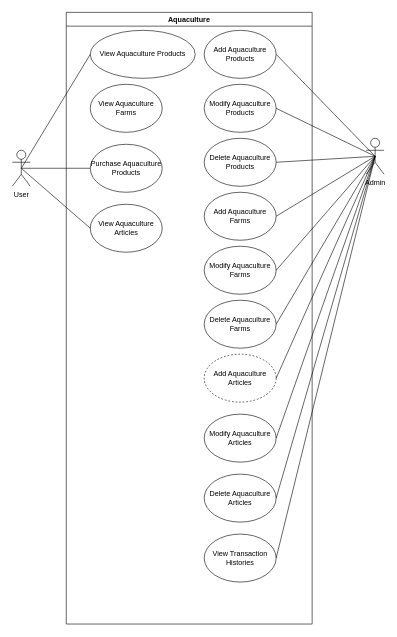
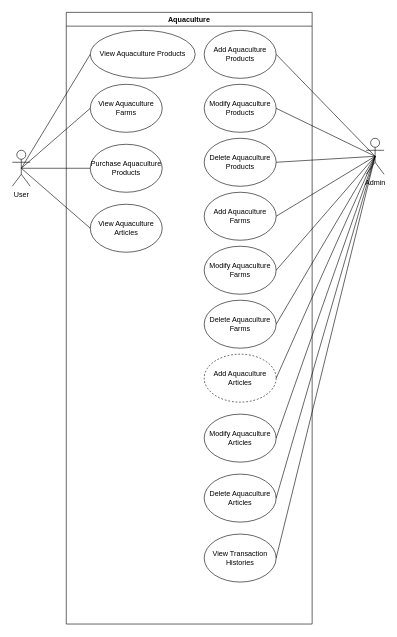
  <mxCell id="0" />
  <mxCell id="1" parent="0" />
  <mxCell id="2" value="Aquaculture" style="swimlane;whiteSpace=wrap;html=1;" parent="1" vertex="1"><mxGeometry x="110" y="20" width="410" height="1020" as="geometry" /></mxCell>
  <mxCell id="3" value="View Aquaculture Products" style="ellipse;whiteSpace=wrap;html=1;" vertex="1" parent="2"><mxGeometry x="40" y="30" width="175" height="80" as="geometry" /></mxCell>
  <mxCell id="4" value="View Aquaculture Farms" style="ellipse;whiteSpace=wrap;html=1;" vertex="1" parent="2"><mxGeometry x="40" y="120" width="120" height="80" as="geometry" /></mxCell>
  <mxCell id="5" value="Purchase Aquaculture Products" style="ellipse;whiteSpace=wrap;html=1;" vertex="1" parent="2"><mxGeometry x="40" y="220" width="120" height="80" as="geometry" /></mxCell>
  <mxCell id="6" value="View Aquaculture Articles" style="ellipse;whiteSpace=wrap;html=1;" vertex="1" parent="2"><mxGeometry x="40" y="320" width="120" height="80" as="geometry" /></mxCell>
  <mxCell id="7" value="Add Aquaculture Products" style="ellipse;whiteSpace=wrap;html=1;" vertex="1" parent="2"><mxGeometry x="230" y="30" width="120" height="80" as="geometry" /></mxCell>
  <mxCell id="8" value="Modify Aquaculture Products" style="ellipse;whiteSpace=wrap;html=1;" vertex="1" parent="2"><mxGeometry x="230" y="120" width="120" height="80" as="geometry" /></mxCell>
  <mxCell id="9" value="Delete Aquaculture Products" style="ellipse;whiteSpace=wrap;html=1;" vertex="1" parent="2"><mxGeometry x="230" y="210" width="120" height="80" as="geometry" /></mxCell>
  <mxCell id="10" value="Add Aquaculture Farms" style="ellipse;whiteSpace=wrap;html=1;" vertex="1" parent="2"><mxGeometry x="230" y="300" width="120" height="80" as="geometry" /></mxCell>
  <mxCell id="11" value="Modify Aquaculture Farms" style="ellipse;whiteSpace=wrap;html=1;" vertex="1" parent="2"><mxGeometry x="230" y="390" width="120" height="80" as="geometry" /></mxCell>
  <mxCell id="12" value="Delete Aquaculture Farms" style="ellipse;whiteSpace=wrap;html=1;" vertex="1" parent="2"><mxGeometry x="230" y="480" width="120" height="80" as="geometry" /></mxCell>
  <mxCell id="13" value="Add Aquaculture Articles" style="ellipse;whiteSpace=wrap;html=1;dashed=1;" vertex="1" parent="2"><mxGeometry x="230" y="570" width="120" height="80" as="geometry" /></mxCell>
  <mxCell id="14" value="Modify Aquaculture Articles" style="ellipse;whiteSpace=wrap;html=1;" vertex="1" parent="2"><mxGeometry x="230" y="670" width="120" height="80" as="geometry" /></mxCell>
  <mxCell id="15" value="Delete Aquaculture Articles" style="ellipse;whiteSpace=wrap;html=1;" vertex="1" parent="2"><mxGeometry x="230" y="770" width="120" height="80" as="geometry" /></mxCell>
  <mxCell id="16" value="View Transaction Histories" style="ellipse;whiteSpace=wrap;html=1;" vertex="1" parent="2"><mxGeometry x="230" y="870" width="120" height="80" as="geometry" /></mxCell>
  <mxCell id="17" value="User" style="shape=umlActor;verticalLabelPosition=bottom;verticalAlign=top;html=1;outlineConnect=0;" parent="1" vertex="1"><mxGeometry x="20" y="250" width="30" height="60" as="geometry" /></mxCell>
  <mxCell id="18" value="Admin" style="shape=umlActor;verticalLabelPosition=bottom;verticalAlign=top;html=1;outlineConnect=0;" parent="1" vertex="1"><mxGeometry x="610" y="230" width="30" height="60" as="geometry" /></mxCell>
  <mxCell id="19" value="" style="endArrow=none;html=1;rounded=0;entryX=0.5;entryY=0.5;entryDx=0;entryDy=0;entryPerimeter=0;exitX=1;exitY=0.5;exitDx=0;exitDy=0;" parent="1" source="8" target="18" edge="1"><mxGeometry width="50" height="50" relative="1" as="geometry"><mxPoint x="480" y="170" as="sourcePoint" /><mxPoint x="320" y="340" as="targetPoint" /><Array as="points" /></mxGeometry></mxCell>
  <mxCell id="20" value="" style="endArrow=none;html=1;rounded=0;entryX=0.5;entryY=0.5;entryDx=0;entryDy=0;entryPerimeter=0;exitX=1;exitY=0.5;exitDx=0;exitDy=0;" parent="1" source="9" target="18" edge="1"><mxGeometry width="50" height="50" relative="1" as="geometry"><mxPoint x="480" y="250" as="sourcePoint" /><mxPoint x="320" y="340" as="targetPoint" /></mxGeometry></mxCell>
  <mxCell id="21" value="" style="endArrow=none;html=1;rounded=0;entryX=0.5;entryY=0.5;entryDx=0;entryDy=0;entryPerimeter=0;exitX=1;exitY=0.5;exitDx=0;exitDy=0;" parent="1" source="10" target="18" edge="1"><mxGeometry width="50" height="50" relative="1" as="geometry"><mxPoint x="460" y="320" as="sourcePoint" /><mxPoint x="320" y="340" as="targetPoint" /></mxGeometry></mxCell>
  <mxCell id="22" value="" style="endArrow=none;html=1;rounded=0;entryX=0.5;entryY=0.5;entryDx=0;entryDy=0;entryPerimeter=0;exitX=1;exitY=0.5;exitDx=0;exitDy=0;" parent="1" source="11" target="18" edge="1"><mxGeometry width="50" height="50" relative="1" as="geometry"><mxPoint x="460" y="390" as="sourcePoint" /><mxPoint x="320" y="340" as="targetPoint" /></mxGeometry></mxCell>
  <mxCell id="23" value="" style="endArrow=none;html=1;rounded=0;entryX=0.5;entryY=0.5;entryDx=0;entryDy=0;entryPerimeter=0;exitX=1;exitY=0.5;exitDx=0;exitDy=0;" parent="1" source="12" target="18" edge="1"><mxGeometry width="50" height="50" relative="1" as="geometry"><mxPoint x="470" y="500" as="sourcePoint" /><mxPoint x="320" y="340" as="targetPoint" /></mxGeometry></mxCell>
  <mxCell id="24" value="" style="endArrow=none;html=1;rounded=0;entryX=0.5;entryY=0.5;entryDx=0;entryDy=0;entryPerimeter=0;exitX=1;exitY=0.5;exitDx=0;exitDy=0;" parent="1" source="13" target="18" edge="1"><mxGeometry width="50" height="50" relative="1" as="geometry"><mxPoint x="470" y="540" as="sourcePoint" /><mxPoint x="320" y="510" as="targetPoint" /></mxGeometry></mxCell>
  <mxCell id="25" value="" style="endArrow=none;html=1;rounded=0;entryX=0.5;entryY=0.5;entryDx=0;entryDy=0;entryPerimeter=0;exitX=1;exitY=0.5;exitDx=0;exitDy=0;" parent="1" source="14" target="18" edge="1"><mxGeometry width="50" height="50" relative="1" as="geometry"><mxPoint x="460" y="600" as="sourcePoint" /><mxPoint x="320" y="510" as="targetPoint" /></mxGeometry></mxCell>
  <mxCell id="26" value="" style="endArrow=none;html=1;rounded=0;exitX=0.5;exitY=0.5;exitDx=0;exitDy=0;exitPerimeter=0;entryX=0;entryY=0.5;entryDx=0;entryDy=0;" parent="1" source="17" target="3" edge="1"><mxGeometry width="50" height="50" relative="1" as="geometry"><mxPoint x="270" y="310" as="sourcePoint" /><mxPoint x="160" y="100" as="targetPoint" /></mxGeometry></mxCell>
+ <mxCell id="27" value="" style="endArrow=none;html=1;rounded=0;exitX=0.5;exitY=0.5;exitDx=0;exitDy=0;exitPerimeter=0;entryX=0;entryY=0.5;entryDx=0;entryDy=0;" parent="1" source="17" target="4" edge="1"><mxGeometry width="50" height="50" relative="1" as="geometry"><mxPoint x="270" y="310" as="sourcePoint" /><mxPoint x="160" y="180" as="targetPoint" /></mxGeometry></mxCell>
  <mxCell id="28" value="" style="endArrow=none;html=1;rounded=0;entryX=0;entryY=0.5;entryDx=0;entryDy=0;exitX=0.5;exitY=0.5;exitDx=0;exitDy=0;exitPerimeter=0;" parent="1" source="17" target="5" edge="1"><mxGeometry width="50" height="50" relative="1" as="geometry"><mxPoint x="60" y="210" as="sourcePoint" /><mxPoint x="170" y="250" as="targetPoint" /></mxGeometry></mxCell>
  <mxCell id="29" value="" style="endArrow=none;html=1;rounded=0;exitX=0;exitY=0.5;exitDx=0;exitDy=0;entryX=0.5;entryY=0.5;entryDx=0;entryDy=0;entryPerimeter=0;" parent="1" source="6" target="17" edge="1"><mxGeometry width="50" height="50" relative="1" as="geometry"><mxPoint x="170" y="330" as="sourcePoint" /><mxPoint x="320" y="260" as="targetPoint" /></mxGeometry></mxCell>
  <mxCell id="30" value="" style="endArrow=none;html=1;rounded=0;exitX=1;exitY=0.5;exitDx=0;exitDy=0;entryX=0.5;entryY=0.5;entryDx=0;entryDy=0;entryPerimeter=0;" parent="1" source="15" target="18" edge="1"><mxGeometry width="50" height="50" relative="1" as="geometry"><mxPoint x="460" y="670" as="sourcePoint" /><mxPoint x="615" y="380" as="targetPoint" /></mxGeometry></mxCell>
  <mxCell id="31" value="" style="endArrow=none;html=1;rounded=0;entryX=0.5;entryY=0.5;entryDx=0;entryDy=0;entryPerimeter=0;exitX=1;exitY=0.5;exitDx=0;exitDy=0;" parent="1" source="16" target="18" edge="1"><mxGeometry width="50" height="50" relative="1" as="geometry"><mxPoint x="460" y="750" as="sourcePoint" /><mxPoint x="320" y="590" as="targetPoint" /></mxGeometry></mxCell>
  <mxCell id="32" value="" style="endArrow=none;html=1;rounded=0;entryX=0.5;entryY=0.5;entryDx=0;entryDy=0;entryPerimeter=0;exitX=1;exitY=0.5;exitDx=0;exitDy=0;" parent="1" source="7" target="18" edge="1"><mxGeometry width="50" height="50" relative="1" as="geometry"><mxPoint x="480" y="100" as="sourcePoint" /><mxPoint x="270" y="240" as="targetPoint" /></mxGeometry></mxCell>
